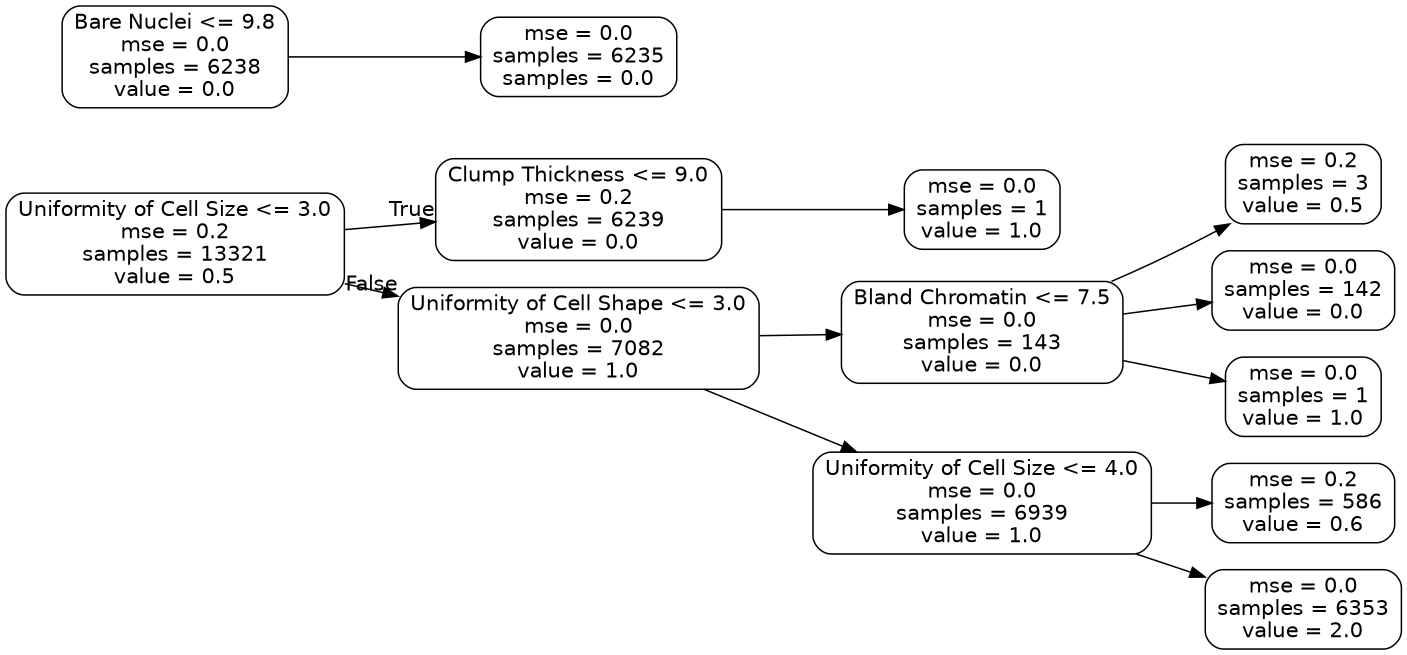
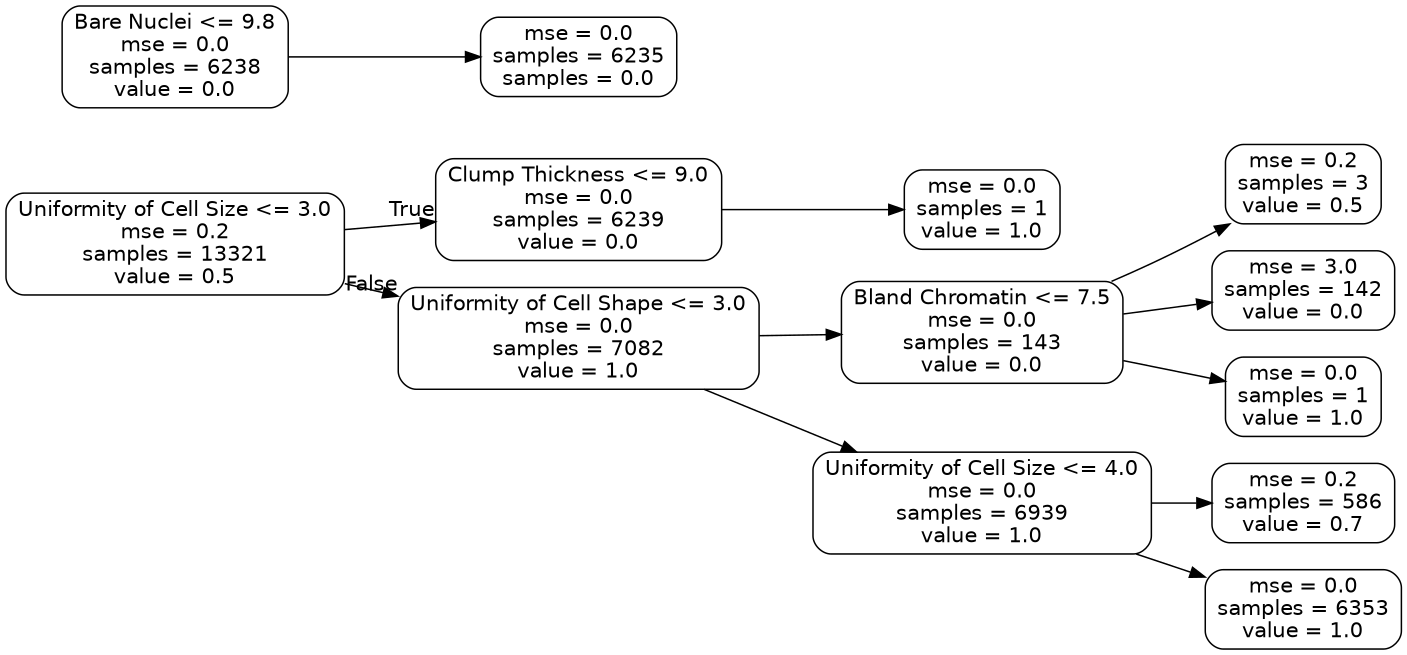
  digraph {
    rankdir=LR
    node [color=black fontname=helvetica shape=box style=rounded]
    edge [fontname=helvetica]
    n1 [label="Uniformity of Cell Size <= 3.0\nmse = 0.2\nsamples = 13321\nvalue = 0.5"]
-   n2 [label="Clump Thickness <= 9.0\nmse = 0.2\nsamples = 6239\nvalue = 0.0"]
+   n2 [label="Clump Thickness <= 9.0\nmse = 0.0\nsamples = 6239\nvalue = 0.0"]
    n3 [label="Uniformity of Cell Shape <= 3.0\nmse = 0.0\nsamples = 7082\nvalue = 1.0"]
    n4 [label="mse = 0.0\nsamples = 1\nvalue = 1.0"]
    n5 [label="Bland Chromatin <= 7.5\nmse = 0.0\nsamples = 143\nvalue = 0.0"]
    n6 [label="Uniformity of Cell Size <= 4.0\nmse = 0.0\nsamples = 6939\nvalue = 1.0"]
    n7 [label="Bare Nuclei <= 9.8\nmse = 0.0\nsamples = 6238\nvalue = 0.0"]
    n8 [label="mse = 0.0\nsamples = 6235\nsamples = 0.0"]
    n9 [label="mse = 0.2\nsamples = 3\nvalue = 0.5"]
-   n10 [label="mse = 0.0\nsamples = 142\nvalue = 0.0"]
+   n10 [label="mse = 3.0\nsamples = 142\nvalue = 0.0"]
    n11 [label="mse = 0.0\nsamples = 1\nvalue = 1.0"]
-   n12 [label="mse = 0.2\nsamples = 586\nvalue = 0.6"]
-   n13 [label="mse = 0.0\nsamples = 6353\nvalue = 2.0"]
+   n12 [label="mse = 0.2\nsamples = 586\nvalue = 0.7"]
+   n13 [label="mse = 0.0\nsamples = 6353\nvalue = 1.0"]
    n1 -> n2 [headlabel=True labelangle=45 labeldistance=2.5]
    n1 -> n3 [headlabel=False labelangle=-45 labeldistance=2.5]
    n2 -> n4
    n3 -> n5
    n3 -> n6
    n5 -> n9
    n5 -> n10
    n5 -> n11
    n6 -> n12
    n6 -> n13
    n7 -> n8
  }
